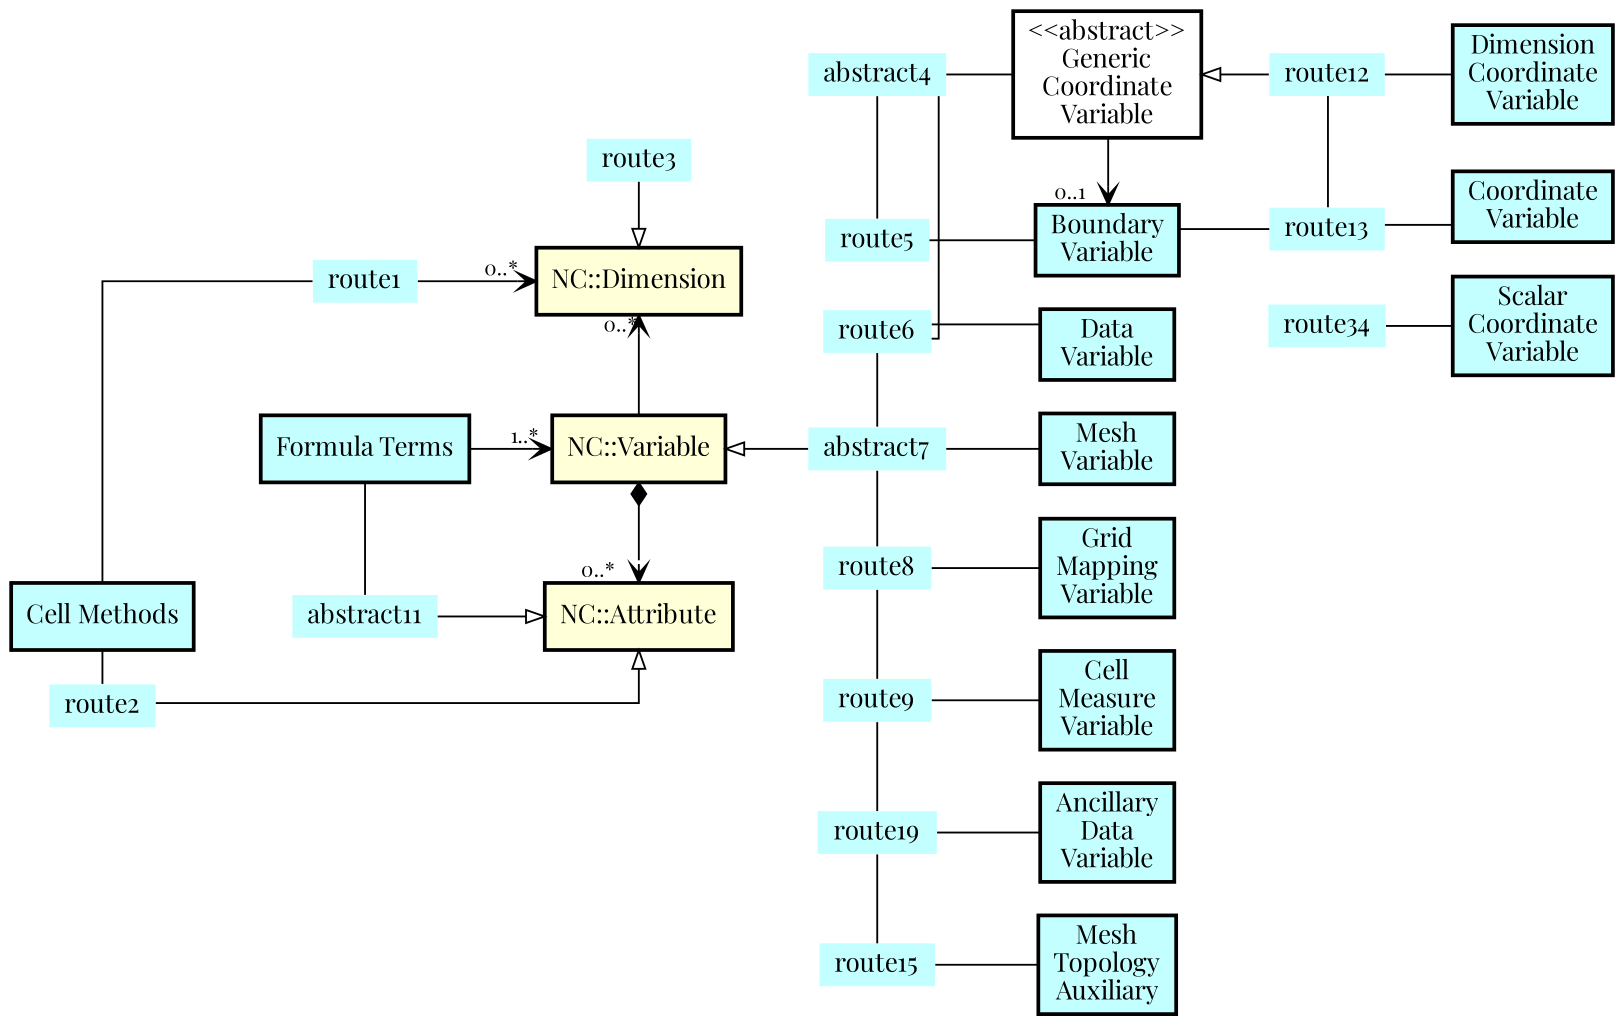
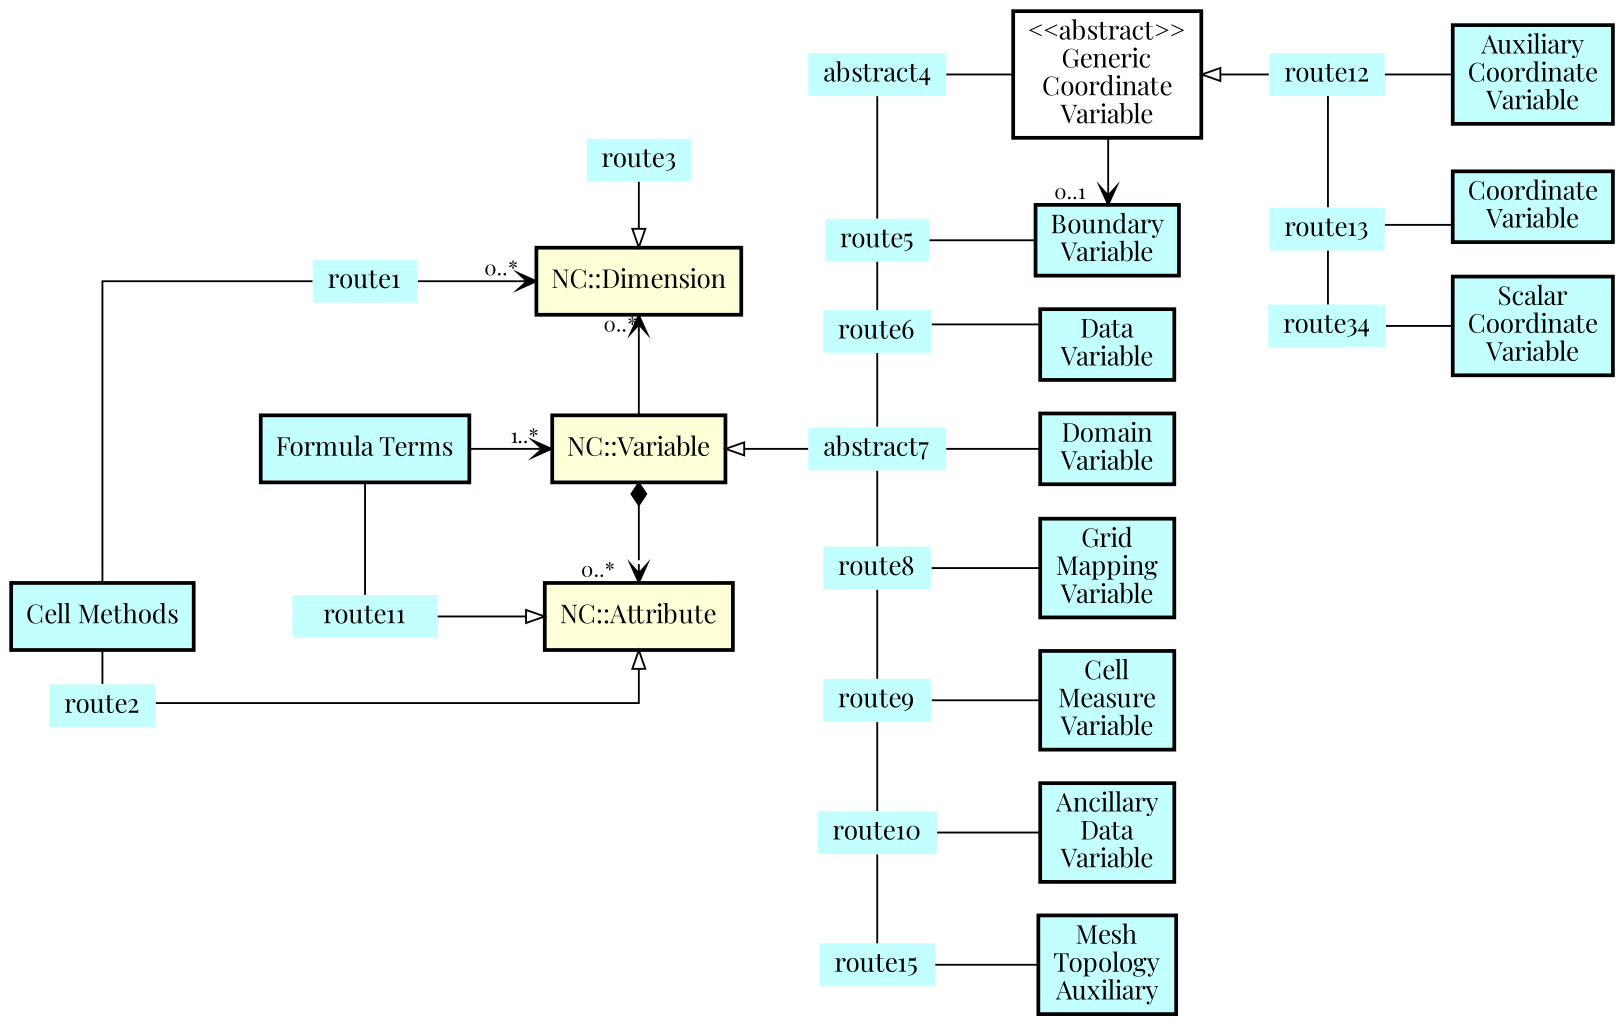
  digraph {
    fontname="Playfair Display"
    nodesep="+0.25"
    rankdir=LR
    splines=ortho
    node [fillcolor="#C3FFFF" fontname="Playfair Display" shape=rectangle style="filled,bold"]
    edge [arrowhead=none arrowsize=1.0 arrowtail=none dir=both fontname="Playfair Display" labelfontsize=11.0]
    n1 [height=0.5 label="Cell Methods" width=1.0]
    route2 [height=0 shape=none width=0]
    n3 [fillcolor="#FFFFD8" height=0.5 label="NC::Dimension" width=1.0]
    n4 [fillcolor="#FFFFD8" height=0.5 label="NC::Variable" width=1.0]
    n5 [fillcolor="#FFFFD8" height=0.5 label="NC::Attribute" width=1.0]
    route3 [height=0 shape=none width=0]
    n7 [height=0.5 label="Formula Terms" width=1.0]
    route1 [height=0 shape=none width=0]
-   route11 [height=0 shape=none width=0 label=abstract11]
+   route11 [height=0 shape=none width=0]
    n10 [height=0 label=abstract4 shape=none width=0]
    route5 [height=0 shape=none width=0]
    route6 [height=0 shape=none width=0]
    n13 [height=0 label=abstract7 shape=none width=0]
    route8 [height=0 shape=none width=0]
    route9 [height=0 shape=none width=0]
-   route10 [height=0 shape=none width=0 label=route19]
+   route10 [height=0 shape=none width=0]
    route15 [height=0 shape=none width=0]
    n18 [fillcolor=white height=0.5 label="<<abstract>>\nGeneric\nCoordinate\nVariable" width=1.0]
    n19 [height=0.5 label="Data\nVariable" width=1.0]
-   n20 [height=0.5 label="Mesh\nVariable" width=1.0]
+   n20 [height=0.5 label="Domain\nVariable" width=1.0]
    n21 [height=0.5 label="Cell\nMeasure\nVariable" width=1.0]
    n22 [height=0.5 label="Ancillary\nData\nVariable" width=1.0]
    n23 [height=0.5 label="Boundary\nVariable" width=1.0]
    n24 [height=0.5 label="Grid\nMapping\nVariable" width=1.0]
    route12 [height=0 shape=none width=0]
    route13 [height=0 shape=none width=0]
    n27 [height=0 label=route34 shape=none width=0]
-   n28 [height=0.5 label="Dimension\nCoordinate\nVariable" width=1.0]
+   n28 [height=0.5 label="Auxiliary\nCoordinate\nVariable" width=1.0]
    n29 [height=0.5 label="Coordinate\nVariable" width=1.0]
    n30 [height=0.5 label="Scalar\nCoordinate\nVariable" width=1.0]
    n31 [height=0.5 label="Mesh\nTopology\nAuxiliary" width=1.0]
    subgraph sub_1 {
      rank=same
      n1
      route2
    }
    subgraph sub_2 {
      rank=same
      n3
      n4
      n5
      route3
    }
    subgraph sub_3 {
      rank=same
      n7
      route1
      route11
    }
    subgraph sub_4 {
      rank=same
      n10
      route5
      route6
      n13
      route8
      route9
      route10
      route15
    }
    subgraph sub_5 {
      rank=same
      n18
      n19
      n20
      n21
      n22
      n23
      n24
    }
    subgraph sub_6 {
      rank=same
      route12
      route13
      n27
    }
    subgraph sub_7 {
      rank=same
      n28
      n29
      n30
    }
    n1 -> route2
    n1 -> route1
    n1 -> route11 [style=invis weight=100]
    route2 -> n5 [arrowhead=empty]
    n3 -> n4 [arrowtail=vee minlen=3 taillabel="    0..*"]
    n4 -> n5 [arrowhead=diamond arrowtail=vee minlen=3 taillabel="0..*    "]
    n4 -> n13 [arrowtail=empty weight=100]
    route3 -> n3 [arrowhead=empty minlen=2]
    n7 -> n4 [arrowhead=vee headlabel="1..*  " weight=100]
    n7 -> route11
    route1 -> n3 [arrowhead=vee headlabel="0..*   " weight=100]
    route11 -> n5 [arrowhead=empty weight=100]
    n10 -> route5
-   n10 -> route6
+   route5 -> route6
    route5 -> n23 [weight=100]
    route6 -> n13
    route6 -> n19
    n13 -> route8
    n13 -> n20 [weight=100]
    route8 -> route9
    route9 -> route10
    route9 -> n21 [weight=100]
    route10 -> route15
    route10 -> n22 [weight=100]
    route15 -> n31 [weight=100]
    n18 -> n10 [weight=100]
    n18 -> n23 [arrowhead=vee headlabel="0..1    " minlen=2]
    n18 -> route12 [arrowtail=empty weight=100]
    n24 -> route8 [weight=100]
    route12 -> route13
    route12 -> n28 [weight=100]
-   route13 -> n23
+   route13 -> n27
    route13 -> n29
    n27 -> n30 [weight=100]
  }
